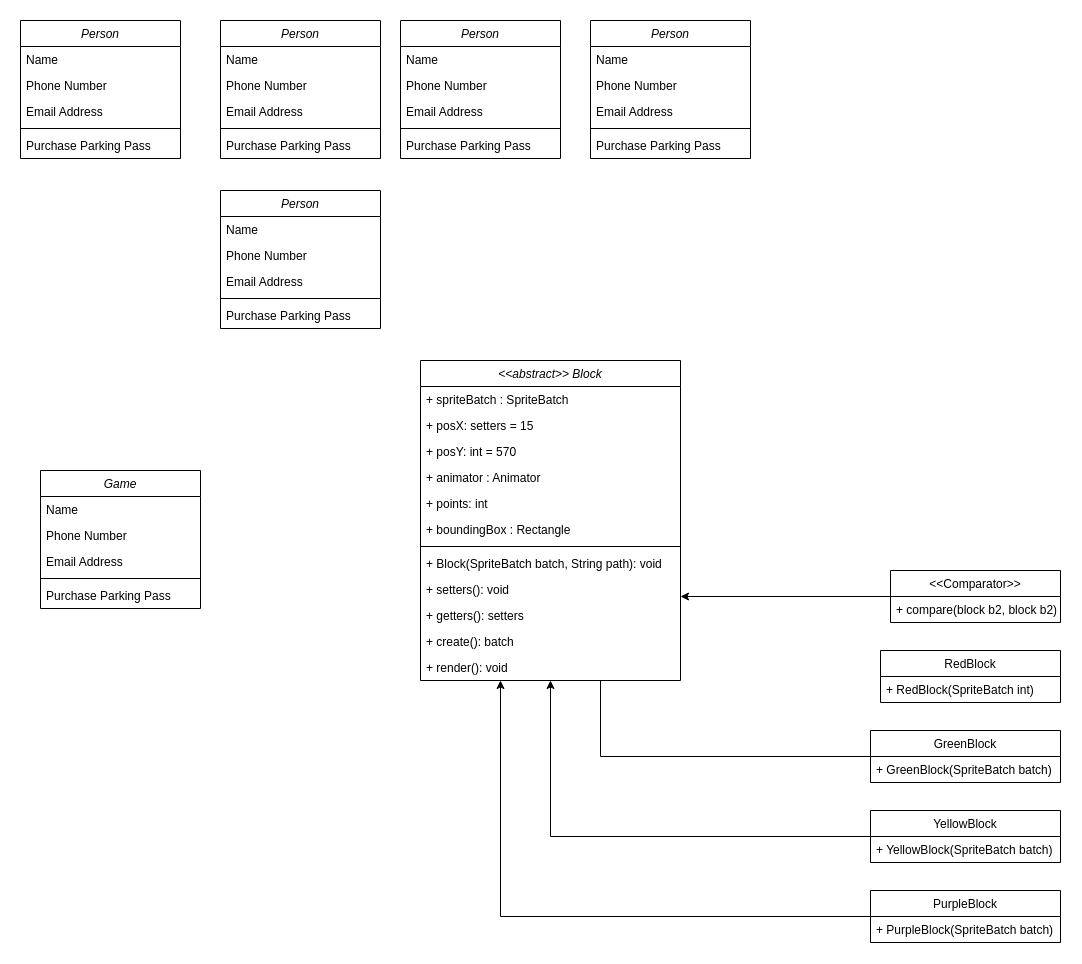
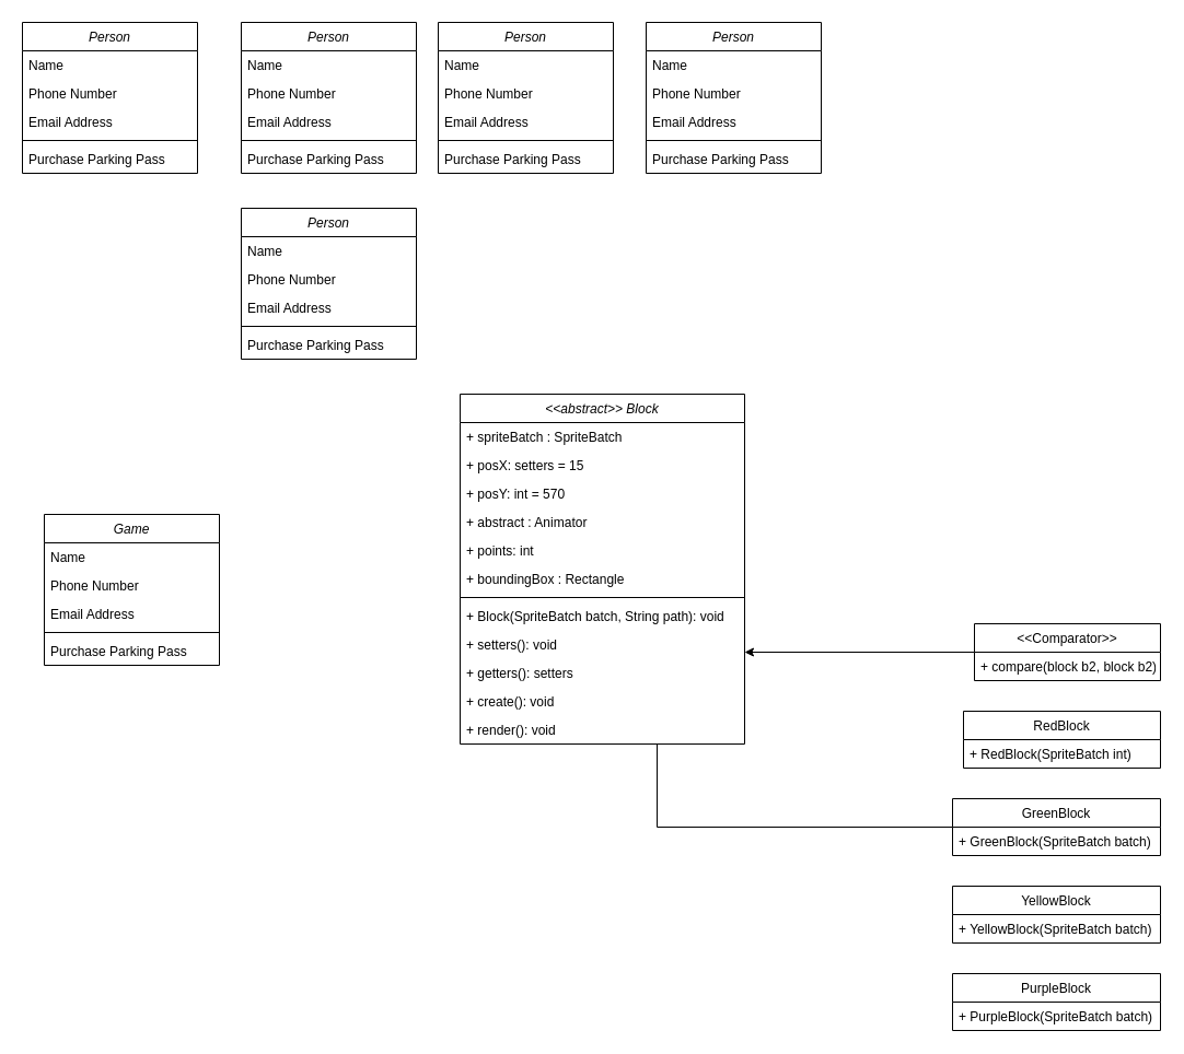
  <mxCell id="0" />
  <mxCell id="1" parent="0" />
  <mxCell id="2" value="Game" style="swimlane;fontStyle=2;align=center;verticalAlign=top;childLayout=stackLayout;horizontal=1;startSize=26;horizontalStack=0;resizeParent=1;resizeLast=0;collapsible=1;marginBottom=0;rounded=0;shadow=0;strokeWidth=1;" parent="1" vertex="1"><mxGeometry x="40" y="470" width="160" height="138" as="geometry"><mxRectangle x="230" y="140" width="160" height="26" as="alternateBounds" /></mxGeometry></mxCell>
  <mxCell id="3" value="Name" style="text;align=left;verticalAlign=top;spacingLeft=4;spacingRight=4;overflow=hidden;rotatable=0;points=[[0,0.5],[1,0.5]];portConstraint=eastwest;" parent="2" vertex="1"><mxGeometry y="26" width="160" height="26" as="geometry" /></mxCell>
  <mxCell id="4" value="Phone Number" style="text;align=left;verticalAlign=top;spacingLeft=4;spacingRight=4;overflow=hidden;rotatable=0;points=[[0,0.5],[1,0.5]];portConstraint=eastwest;rounded=0;shadow=0;html=0;" parent="2" vertex="1"><mxGeometry y="52" width="160" height="26" as="geometry" /></mxCell>
  <mxCell id="5" value="Email Address" style="text;align=left;verticalAlign=top;spacingLeft=4;spacingRight=4;overflow=hidden;rotatable=0;points=[[0,0.5],[1,0.5]];portConstraint=eastwest;rounded=0;shadow=0;html=0;" parent="2" vertex="1"><mxGeometry y="78" width="160" height="26" as="geometry" /></mxCell>
  <mxCell id="6" value="" style="line;html=1;strokeWidth=1;align=left;verticalAlign=middle;spacingTop=-1;spacingLeft=3;spacingRight=3;rotatable=0;labelPosition=right;points=[];portConstraint=eastwest;" parent="2" vertex="1"><mxGeometry y="104" width="160" height="8" as="geometry" /></mxCell>
  <mxCell id="7" value="Purchase Parking Pass" style="text;align=left;verticalAlign=top;spacingLeft=4;spacingRight=4;overflow=hidden;rotatable=0;points=[[0,0.5],[1,0.5]];portConstraint=eastwest;" parent="2" vertex="1"><mxGeometry y="112" width="160" height="26" as="geometry" /></mxCell>
  <mxCell id="8" style="edgeStyle=orthogonalEdgeStyle;rounded=0;orthogonalLoop=1;jettySize=auto;html=1;exitX=0;exitY=0.5;exitDx=0;exitDy=0;endArrow=none;" edge="1" parent="1" source="9" target="53"><mxGeometry relative="1" as="geometry"><mxPoint x="600" y="800" as="targetPoint" /><Array as="points"><mxPoint x="600" y="756" /></Array></mxGeometry></mxCell>
  <mxCell id="9" value="GreenBlock" style="swimlane;fontStyle=0;align=center;verticalAlign=top;childLayout=stackLayout;horizontal=1;startSize=26;horizontalStack=0;resizeParent=1;resizeLast=0;collapsible=1;marginBottom=0;rounded=0;shadow=0;strokeWidth=1;" parent="1" vertex="1"><mxGeometry x="870" y="730" width="190" height="52" as="geometry"><mxRectangle x="340" y="380" width="170" height="26" as="alternateBounds" /></mxGeometry></mxCell>
  <mxCell id="10" value="+ GreenBlock(SpriteBatch batch)" style="text;align=left;verticalAlign=top;spacingLeft=4;spacingRight=4;overflow=hidden;rotatable=0;points=[[0,0.5],[1,0.5]];portConstraint=eastwest;" parent="9" vertex="1"><mxGeometry y="26" width="190" height="26" as="geometry" /></mxCell>
  <mxCell id="11" value="Person" style="swimlane;fontStyle=2;align=center;verticalAlign=top;childLayout=stackLayout;horizontal=1;startSize=26;horizontalStack=0;resizeParent=1;resizeLast=0;collapsible=1;marginBottom=0;rounded=0;shadow=0;strokeWidth=1;" vertex="1" parent="1"><mxGeometry x="20" y="20" width="160" height="138" as="geometry"><mxRectangle x="230" y="140" width="160" height="26" as="alternateBounds" /></mxGeometry></mxCell>
  <mxCell id="12" value="Name" style="text;align=left;verticalAlign=top;spacingLeft=4;spacingRight=4;overflow=hidden;rotatable=0;points=[[0,0.5],[1,0.5]];portConstraint=eastwest;" vertex="1" parent="11"><mxGeometry y="26" width="160" height="26" as="geometry" /></mxCell>
  <mxCell id="13" value="Phone Number" style="text;align=left;verticalAlign=top;spacingLeft=4;spacingRight=4;overflow=hidden;rotatable=0;points=[[0,0.5],[1,0.5]];portConstraint=eastwest;rounded=0;shadow=0;html=0;" vertex="1" parent="11"><mxGeometry y="52" width="160" height="26" as="geometry" /></mxCell>
  <mxCell id="14" value="Email Address" style="text;align=left;verticalAlign=top;spacingLeft=4;spacingRight=4;overflow=hidden;rotatable=0;points=[[0,0.5],[1,0.5]];portConstraint=eastwest;rounded=0;shadow=0;html=0;" vertex="1" parent="11"><mxGeometry y="78" width="160" height="26" as="geometry" /></mxCell>
  <mxCell id="15" value="" style="line;html=1;strokeWidth=1;align=left;verticalAlign=middle;spacingTop=-1;spacingLeft=3;spacingRight=3;rotatable=0;labelPosition=right;points=[];portConstraint=eastwest;" vertex="1" parent="11"><mxGeometry y="104" width="160" height="8" as="geometry" /></mxCell>
  <mxCell id="16" value="Purchase Parking Pass" style="text;align=left;verticalAlign=top;spacingLeft=4;spacingRight=4;overflow=hidden;rotatable=0;points=[[0,0.5],[1,0.5]];portConstraint=eastwest;" vertex="1" parent="11"><mxGeometry y="112" width="160" height="26" as="geometry" /></mxCell>
  <mxCell id="17" value="Person" style="swimlane;fontStyle=2;align=center;verticalAlign=top;childLayout=stackLayout;horizontal=1;startSize=26;horizontalStack=0;resizeParent=1;resizeLast=0;collapsible=1;marginBottom=0;rounded=0;shadow=0;strokeWidth=1;" vertex="1" parent="1"><mxGeometry x="220" y="20" width="160" height="138" as="geometry"><mxRectangle x="230" y="140" width="160" height="26" as="alternateBounds" /></mxGeometry></mxCell>
  <mxCell id="18" value="Name" style="text;align=left;verticalAlign=top;spacingLeft=4;spacingRight=4;overflow=hidden;rotatable=0;points=[[0,0.5],[1,0.5]];portConstraint=eastwest;" vertex="1" parent="17"><mxGeometry y="26" width="160" height="26" as="geometry" /></mxCell>
  <mxCell id="19" value="Phone Number" style="text;align=left;verticalAlign=top;spacingLeft=4;spacingRight=4;overflow=hidden;rotatable=0;points=[[0,0.5],[1,0.5]];portConstraint=eastwest;rounded=0;shadow=0;html=0;" vertex="1" parent="17"><mxGeometry y="52" width="160" height="26" as="geometry" /></mxCell>
  <mxCell id="20" value="Email Address" style="text;align=left;verticalAlign=top;spacingLeft=4;spacingRight=4;overflow=hidden;rotatable=0;points=[[0,0.5],[1,0.5]];portConstraint=eastwest;rounded=0;shadow=0;html=0;" vertex="1" parent="17"><mxGeometry y="78" width="160" height="26" as="geometry" /></mxCell>
  <mxCell id="21" value="" style="line;html=1;strokeWidth=1;align=left;verticalAlign=middle;spacingTop=-1;spacingLeft=3;spacingRight=3;rotatable=0;labelPosition=right;points=[];portConstraint=eastwest;" vertex="1" parent="17"><mxGeometry y="104" width="160" height="8" as="geometry" /></mxCell>
  <mxCell id="22" value="Purchase Parking Pass" style="text;align=left;verticalAlign=top;spacingLeft=4;spacingRight=4;overflow=hidden;rotatable=0;points=[[0,0.5],[1,0.5]];portConstraint=eastwest;" vertex="1" parent="17"><mxGeometry y="112" width="160" height="26" as="geometry" /></mxCell>
  <mxCell id="23" value="Person" style="swimlane;fontStyle=2;align=center;verticalAlign=top;childLayout=stackLayout;horizontal=1;startSize=26;horizontalStack=0;resizeParent=1;resizeLast=0;collapsible=1;marginBottom=0;rounded=0;shadow=0;strokeWidth=1;" vertex="1" parent="1"><mxGeometry x="400" y="20" width="160" height="138" as="geometry"><mxRectangle x="230" y="140" width="160" height="26" as="alternateBounds" /></mxGeometry></mxCell>
  <mxCell id="24" value="Name" style="text;align=left;verticalAlign=top;spacingLeft=4;spacingRight=4;overflow=hidden;rotatable=0;points=[[0,0.5],[1,0.5]];portConstraint=eastwest;" vertex="1" parent="23"><mxGeometry y="26" width="160" height="26" as="geometry" /></mxCell>
  <mxCell id="25" value="Phone Number" style="text;align=left;verticalAlign=top;spacingLeft=4;spacingRight=4;overflow=hidden;rotatable=0;points=[[0,0.5],[1,0.5]];portConstraint=eastwest;rounded=0;shadow=0;html=0;" vertex="1" parent="23"><mxGeometry y="52" width="160" height="26" as="geometry" /></mxCell>
  <mxCell id="26" value="Email Address" style="text;align=left;verticalAlign=top;spacingLeft=4;spacingRight=4;overflow=hidden;rotatable=0;points=[[0,0.5],[1,0.5]];portConstraint=eastwest;rounded=0;shadow=0;html=0;" vertex="1" parent="23"><mxGeometry y="78" width="160" height="26" as="geometry" /></mxCell>
  <mxCell id="27" value="" style="line;html=1;strokeWidth=1;align=left;verticalAlign=middle;spacingTop=-1;spacingLeft=3;spacingRight=3;rotatable=0;labelPosition=right;points=[];portConstraint=eastwest;" vertex="1" parent="23"><mxGeometry y="104" width="160" height="8" as="geometry" /></mxCell>
  <mxCell id="28" value="Purchase Parking Pass" style="text;align=left;verticalAlign=top;spacingLeft=4;spacingRight=4;overflow=hidden;rotatable=0;points=[[0,0.5],[1,0.5]];portConstraint=eastwest;" vertex="1" parent="23"><mxGeometry y="112" width="160" height="26" as="geometry" /></mxCell>
  <mxCell id="29" value="Person" style="swimlane;fontStyle=2;align=center;verticalAlign=top;childLayout=stackLayout;horizontal=1;startSize=26;horizontalStack=0;resizeParent=1;resizeLast=0;collapsible=1;marginBottom=0;rounded=0;shadow=0;strokeWidth=1;" vertex="1" parent="1"><mxGeometry x="590" y="20" width="160" height="138" as="geometry"><mxRectangle x="230" y="140" width="160" height="26" as="alternateBounds" /></mxGeometry></mxCell>
  <mxCell id="30" value="Name" style="text;align=left;verticalAlign=top;spacingLeft=4;spacingRight=4;overflow=hidden;rotatable=0;points=[[0,0.5],[1,0.5]];portConstraint=eastwest;" vertex="1" parent="29"><mxGeometry y="26" width="160" height="26" as="geometry" /></mxCell>
  <mxCell id="31" value="Phone Number" style="text;align=left;verticalAlign=top;spacingLeft=4;spacingRight=4;overflow=hidden;rotatable=0;points=[[0,0.5],[1,0.5]];portConstraint=eastwest;rounded=0;shadow=0;html=0;" vertex="1" parent="29"><mxGeometry y="52" width="160" height="26" as="geometry" /></mxCell>
  <mxCell id="32" value="Email Address" style="text;align=left;verticalAlign=top;spacingLeft=4;spacingRight=4;overflow=hidden;rotatable=0;points=[[0,0.5],[1,0.5]];portConstraint=eastwest;rounded=0;shadow=0;html=0;" vertex="1" parent="29"><mxGeometry y="78" width="160" height="26" as="geometry" /></mxCell>
  <mxCell id="33" value="" style="line;html=1;strokeWidth=1;align=left;verticalAlign=middle;spacingTop=-1;spacingLeft=3;spacingRight=3;rotatable=0;labelPosition=right;points=[];portConstraint=eastwest;" vertex="1" parent="29"><mxGeometry y="104" width="160" height="8" as="geometry" /></mxCell>
  <mxCell id="34" value="Purchase Parking Pass" style="text;align=left;verticalAlign=top;spacingLeft=4;spacingRight=4;overflow=hidden;rotatable=0;points=[[0,0.5],[1,0.5]];portConstraint=eastwest;" vertex="1" parent="29"><mxGeometry y="112" width="160" height="26" as="geometry" /></mxCell>
  <mxCell id="35" value="Person" style="swimlane;fontStyle=2;align=center;verticalAlign=top;childLayout=stackLayout;horizontal=1;startSize=26;horizontalStack=0;resizeParent=1;resizeLast=0;collapsible=1;marginBottom=0;rounded=0;shadow=0;strokeWidth=1;" vertex="1" parent="1"><mxGeometry x="220" y="190" width="160" height="138" as="geometry"><mxRectangle x="230" y="140" width="160" height="26" as="alternateBounds" /></mxGeometry></mxCell>
  <mxCell id="36" value="Name" style="text;align=left;verticalAlign=top;spacingLeft=4;spacingRight=4;overflow=hidden;rotatable=0;points=[[0,0.5],[1,0.5]];portConstraint=eastwest;" vertex="1" parent="35"><mxGeometry y="26" width="160" height="26" as="geometry" /></mxCell>
  <mxCell id="37" value="Phone Number" style="text;align=left;verticalAlign=top;spacingLeft=4;spacingRight=4;overflow=hidden;rotatable=0;points=[[0,0.5],[1,0.5]];portConstraint=eastwest;rounded=0;shadow=0;html=0;" vertex="1" parent="35"><mxGeometry y="52" width="160" height="26" as="geometry" /></mxCell>
  <mxCell id="38" value="Email Address" style="text;align=left;verticalAlign=top;spacingLeft=4;spacingRight=4;overflow=hidden;rotatable=0;points=[[0,0.5],[1,0.5]];portConstraint=eastwest;rounded=0;shadow=0;html=0;" vertex="1" parent="35"><mxGeometry y="78" width="160" height="26" as="geometry" /></mxCell>
  <mxCell id="39" value="" style="line;html=1;strokeWidth=1;align=left;verticalAlign=middle;spacingTop=-1;spacingLeft=3;spacingRight=3;rotatable=0;labelPosition=right;points=[];portConstraint=eastwest;" vertex="1" parent="35"><mxGeometry y="104" width="160" height="8" as="geometry" /></mxCell>
  <mxCell id="40" value="Purchase Parking Pass" style="text;align=left;verticalAlign=top;spacingLeft=4;spacingRight=4;overflow=hidden;rotatable=0;points=[[0,0.5],[1,0.5]];portConstraint=eastwest;" vertex="1" parent="35"><mxGeometry y="112" width="160" height="26" as="geometry" /></mxCell>
  <mxCell id="41" value="&lt;&lt;abstract&gt;&gt; Block" style="swimlane;fontStyle=2;align=center;verticalAlign=top;childLayout=stackLayout;horizontal=1;startSize=26;horizontalStack=0;resizeParent=1;resizeLast=0;collapsible=1;marginBottom=0;rounded=0;shadow=0;strokeWidth=1;" vertex="1" parent="1"><mxGeometry x="420" y="360" width="260" height="320" as="geometry"><mxRectangle x="1110" y="730" width="160" height="26" as="alternateBounds" /></mxGeometry></mxCell>
  <mxCell id="42" value="+ spriteBatch : SpriteBatch" style="text;align=left;verticalAlign=top;spacingLeft=4;spacingRight=4;overflow=hidden;rotatable=0;points=[[0,0.5],[1,0.5]];portConstraint=eastwest;rounded=0;shadow=0;html=0;" vertex="1" parent="41"><mxGeometry y="26" width="260" height="26" as="geometry" /></mxCell>
  <mxCell id="43" value="+ posX: setters = 15" style="text;align=left;verticalAlign=top;spacingLeft=4;spacingRight=4;overflow=hidden;rotatable=0;points=[[0,0.5],[1,0.5]];portConstraint=eastwest;" vertex="1" parent="41"><mxGeometry y="52" width="260" height="26" as="geometry" /></mxCell>
  <mxCell id="44" value="+ posY: int = 570" style="text;align=left;verticalAlign=top;spacingLeft=4;spacingRight=4;overflow=hidden;rotatable=0;points=[[0,0.5],[1,0.5]];portConstraint=eastwest;rounded=0;shadow=0;html=0;" vertex="1" parent="41"><mxGeometry y="78" width="260" height="26" as="geometry" /></mxCell>
- <mxCell id="45" value="+ animator : Animator" style="text;align=left;verticalAlign=top;spacingLeft=4;spacingRight=4;overflow=hidden;rotatable=0;points=[[0,0.5],[1,0.5]];portConstraint=eastwest;rounded=0;shadow=0;html=0;" vertex="1" parent="41"><mxGeometry y="104" width="260" height="26" as="geometry" /></mxCell>
+ <mxCell id="45" value="+ abstract : Animator" style="text;align=left;verticalAlign=top;spacingLeft=4;spacingRight=4;overflow=hidden;rotatable=0;points=[[0,0.5],[1,0.5]];portConstraint=eastwest;rounded=0;shadow=0;html=0;" vertex="1" parent="41"><mxGeometry y="104" width="260" height="26" as="geometry" /></mxCell>
  <mxCell id="46" value="+ points: int" style="text;align=left;verticalAlign=top;spacingLeft=4;spacingRight=4;overflow=hidden;rotatable=0;points=[[0,0.5],[1,0.5]];portConstraint=eastwest;rounded=0;shadow=0;html=0;" vertex="1" parent="41"><mxGeometry y="130" width="260" height="26" as="geometry" /></mxCell>
  <mxCell id="47" value="+ boundingBox : Rectangle" style="text;align=left;verticalAlign=top;spacingLeft=4;spacingRight=4;overflow=hidden;rotatable=0;points=[[0,0.5],[1,0.5]];portConstraint=eastwest;rounded=0;shadow=0;html=0;" vertex="1" parent="41"><mxGeometry y="156" width="260" height="26" as="geometry" /></mxCell>
  <mxCell id="48" value="" style="line;html=1;strokeWidth=1;align=left;verticalAlign=middle;spacingTop=-1;spacingLeft=3;spacingRight=3;rotatable=0;labelPosition=right;points=[];portConstraint=eastwest;" vertex="1" parent="41"><mxGeometry y="182" width="260" height="8" as="geometry" /></mxCell>
  <mxCell id="49" value="+ Block(SpriteBatch batch, String path): void" style="text;align=left;verticalAlign=top;spacingLeft=4;spacingRight=4;overflow=hidden;rotatable=0;points=[[0,0.5],[1,0.5]];portConstraint=eastwest;" vertex="1" parent="41"><mxGeometry y="190" width="260" height="26" as="geometry" /></mxCell>
  <mxCell id="50" value="+ setters(): void" style="text;align=left;verticalAlign=top;spacingLeft=4;spacingRight=4;overflow=hidden;rotatable=0;points=[[0,0.5],[1,0.5]];portConstraint=eastwest;" vertex="1" parent="41"><mxGeometry y="216" width="260" height="26" as="geometry" /></mxCell>
  <mxCell id="51" value="+ getters(): setters" style="text;align=left;verticalAlign=top;spacingLeft=4;spacingRight=4;overflow=hidden;rotatable=0;points=[[0,0.5],[1,0.5]];portConstraint=eastwest;" vertex="1" parent="41"><mxGeometry y="242" width="260" height="26" as="geometry" /></mxCell>
- <mxCell id="52" value="+ create(): batch" style="text;align=left;verticalAlign=top;spacingLeft=4;spacingRight=4;overflow=hidden;rotatable=0;points=[[0,0.5],[1,0.5]];portConstraint=eastwest;" vertex="1" parent="41"><mxGeometry y="268" width="260" height="26" as="geometry" /></mxCell>
+ <mxCell id="52" value="+ create(): void" style="text;align=left;verticalAlign=top;spacingLeft=4;spacingRight=4;overflow=hidden;rotatable=0;points=[[0,0.5],[1,0.5]];portConstraint=eastwest;" vertex="1" parent="41"><mxGeometry y="268" width="260" height="26" as="geometry" /></mxCell>
  <mxCell id="53" value="+ render(): void" style="text;align=left;verticalAlign=top;spacingLeft=4;spacingRight=4;overflow=hidden;rotatable=0;points=[[0,0.5],[1,0.5]];portConstraint=eastwest;" vertex="1" parent="41"><mxGeometry y="294" width="260" height="26" as="geometry" /></mxCell>
  <mxCell id="54" value="RedBlock" style="swimlane;fontStyle=0;align=center;verticalAlign=top;childLayout=stackLayout;horizontal=1;startSize=26;horizontalStack=0;resizeParent=1;resizeLast=0;collapsible=1;marginBottom=0;rounded=0;shadow=0;strokeWidth=1;" vertex="1" parent="1"><mxGeometry x="880" y="650" width="180" height="52" as="geometry"><mxRectangle x="340" y="380" width="170" height="26" as="alternateBounds" /></mxGeometry></mxCell>
  <mxCell id="55" value="+ RedBlock(SpriteBatch int)" style="text;align=left;verticalAlign=top;spacingLeft=4;spacingRight=4;overflow=hidden;rotatable=0;points=[[0,0.5],[1,0.5]];portConstraint=eastwest;" vertex="1" parent="54"><mxGeometry y="26" width="180" height="26" as="geometry" /></mxCell>
- <mxCell id="56" style="edgeStyle=orthogonalEdgeStyle;rounded=0;orthogonalLoop=1;jettySize=auto;html=1;exitX=0;exitY=0.5;exitDx=0;exitDy=0;" edge="1" parent="1" source="57" target="53"><mxGeometry relative="1" as="geometry"><mxPoint x="590" y="800" as="targetPoint" /><Array as="points"><mxPoint x="500" y="916" /></Array></mxGeometry></mxCell>
  <mxCell id="57" value="PurpleBlock" style="swimlane;fontStyle=0;align=center;verticalAlign=top;childLayout=stackLayout;horizontal=1;startSize=26;horizontalStack=0;resizeParent=1;resizeLast=0;collapsible=1;marginBottom=0;rounded=0;shadow=0;strokeWidth=1;" vertex="1" parent="1"><mxGeometry x="870" y="890" width="190" height="52" as="geometry"><mxRectangle x="340" y="380" width="170" height="26" as="alternateBounds" /></mxGeometry></mxCell>
  <mxCell id="58" value="+ PurpleBlock(SpriteBatch batch)" style="text;align=left;verticalAlign=top;spacingLeft=4;spacingRight=4;overflow=hidden;rotatable=0;points=[[0,0.5],[1,0.5]];portConstraint=eastwest;" vertex="1" parent="57"><mxGeometry y="26" width="190" height="26" as="geometry" /></mxCell>
- <mxCell id="59" style="edgeStyle=orthogonalEdgeStyle;rounded=0;orthogonalLoop=1;jettySize=auto;html=1;exitX=0;exitY=0.5;exitDx=0;exitDy=0;" edge="1" parent="1" source="60" target="53"><mxGeometry relative="1" as="geometry"><mxPoint x="550" y="740" as="targetPoint" /><Array as="points"><mxPoint x="550" y="836" /></Array></mxGeometry></mxCell>
  <mxCell id="60" value="YellowBlock" style="swimlane;fontStyle=0;align=center;verticalAlign=top;childLayout=stackLayout;horizontal=1;startSize=26;horizontalStack=0;resizeParent=1;resizeLast=0;collapsible=1;marginBottom=0;rounded=0;shadow=0;strokeWidth=1;" vertex="1" parent="1"><mxGeometry x="870" y="810" width="190" height="52" as="geometry"><mxRectangle x="340" y="380" width="170" height="26" as="alternateBounds" /></mxGeometry></mxCell>
  <mxCell id="61" value="+ YellowBlock(SpriteBatch batch)" style="text;align=left;verticalAlign=top;spacingLeft=4;spacingRight=4;overflow=hidden;rotatable=0;points=[[0,0.5],[1,0.5]];portConstraint=eastwest;" vertex="1" parent="60"><mxGeometry y="26" width="190" height="26" as="geometry" /></mxCell>
  <mxCell id="62" style="edgeStyle=orthogonalEdgeStyle;rounded=0;orthogonalLoop=1;jettySize=auto;html=1;exitX=0;exitY=0.5;exitDx=0;exitDy=0;" edge="1" parent="1" source="63"><mxGeometry relative="1" as="geometry"><mxPoint x="680" y="596" as="targetPoint" /><Array as="points"><mxPoint x="680" y="596" /></Array></mxGeometry></mxCell>
  <mxCell id="63" value="&lt;&lt;Comparator&gt;&gt;" style="swimlane;fontStyle=0;align=center;verticalAlign=top;childLayout=stackLayout;horizontal=1;startSize=26;horizontalStack=0;resizeParent=1;resizeLast=0;collapsible=1;marginBottom=0;rounded=0;shadow=0;strokeWidth=1;" vertex="1" parent="1"><mxGeometry x="890" y="570" width="170" height="52" as="geometry"><mxRectangle x="340" y="380" width="170" height="26" as="alternateBounds" /></mxGeometry></mxCell>
  <mxCell id="64" value="+ compare(block b2, block b2)" style="text;align=left;verticalAlign=top;spacingLeft=4;spacingRight=4;overflow=hidden;rotatable=0;points=[[0,0.5],[1,0.5]];portConstraint=eastwest;" vertex="1" parent="63"><mxGeometry y="26" width="170" height="26" as="geometry" /></mxCell>
